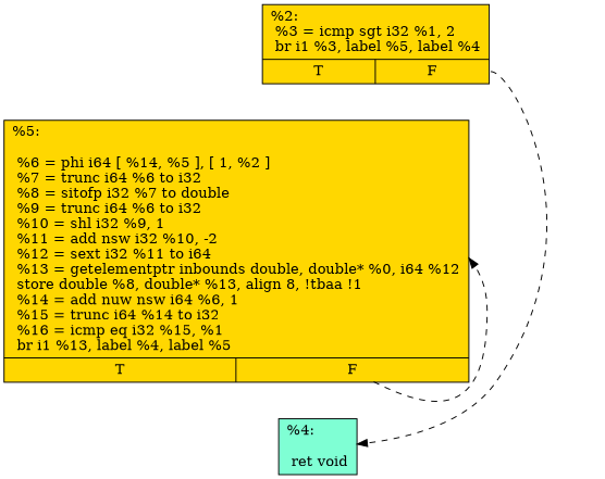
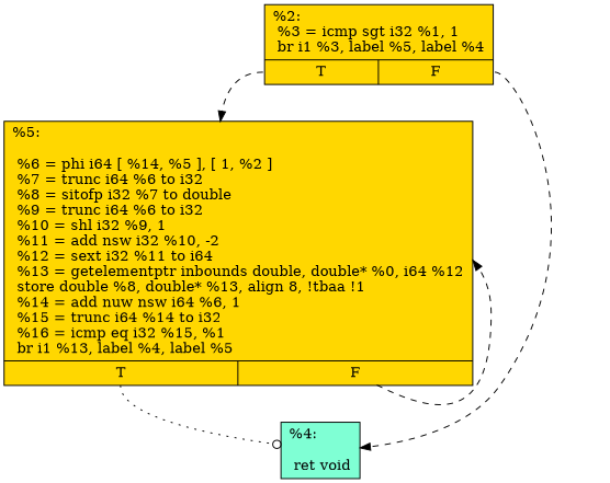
  digraph {
    node [fillcolor=gold shape=record style=filled]
    edge [arrowhead=normal style=dashed tailport=s0]
-   n1 [label="{%2:\l  %3 = icmp sgt i32 %1, 2\l  br i1 %3, label %5, label %4\l|{<s0>T|<s1>F}}"]
+   n1 [label="{%2:\l  %3 = icmp sgt i32 %1, 1\l  br i1 %3, label %5, label %4\l|{<s0>T|<s1>F}}"]
    n2 [label="{%5:\l\l  %6 = phi i64 [ %14, %5 ], [ 1, %2 ]\l  %7 = trunc i64 %6 to i32\l  %8 = sitofp i32 %7 to double\l  %9 = trunc i64 %6 to i32\l  %10 = shl i32 %9, 1\l  %11 = add nsw i32 %10, -2\l  %12 = sext i32 %11 to i64\l  %13 = getelementptr inbounds double, double* %0, i64 %12\l  store double %8, double* %13, align 8, !tbaa !1\l  %14 = add nuw nsw i64 %6, 1\l  %15 = trunc i64 %14 to i32\l  %16 = icmp eq i32 %15, %1\l  br i1 %13, label %4, label %5\l|{<s0>T|<s1>F}}"]
    n3 [fillcolor=aquamarine label="{%4:\l\l  ret void\l}"]
+   n1 -> n2
    n1 -> n3 [tailport=s1]
    n2 -> n2 [tailport=s1]
+   n2 -> n3 [arrowhead=odot style=dotted]
  }
